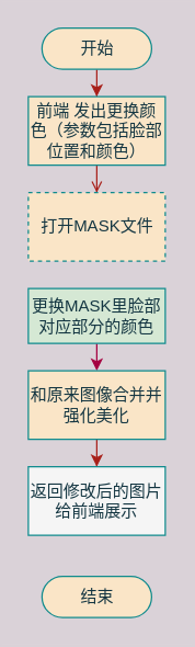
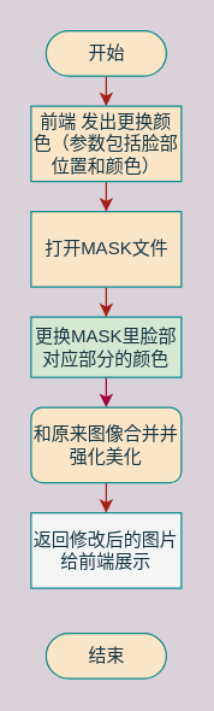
  <mxCell id="0" />
  <mxCell id="1" parent="0" />
  <mxCell id="2" value="" style="edgeStyle=orthogonalEdgeStyle;rounded=0;orthogonalLoop=1;jettySize=auto;html=1;labelBackgroundColor=#DAD2D8;strokeColor=#A8201A;fontColor=#143642;" parent="1" source="3" target="5" edge="1"><mxGeometry relative="1" as="geometry" /></mxCell>
  <mxCell id="3" value="开始" style="html=1;dashed=0;whitespace=wrap;shape=mxgraph.dfd.start;fillColor=#FAE5C7;strokeColor=#0F8B8D;fontColor=#143642;" parent="1" vertex="1"><mxGeometry x="30" y="20" width="80" height="30" as="geometry" /></mxCell>
- <mxCell id="4" value="" style="edgeStyle=orthogonalEdgeStyle;rounded=0;orthogonalLoop=1;jettySize=auto;html=1;labelBackgroundColor=#DAD2D8;strokeColor=#A8201A;fontColor=#143642;endArrow=open;" parent="1" source="5" target="7" edge="1"><mxGeometry relative="1" as="geometry" /></mxCell>
+ <mxCell id="4" value="" style="edgeStyle=orthogonalEdgeStyle;rounded=0;orthogonalLoop=1;jettySize=auto;html=1;labelBackgroundColor=#DAD2D8;strokeColor=#A8201A;fontColor=#143642;" parent="1" source="5" target="7" edge="1"><mxGeometry relative="1" as="geometry" /></mxCell>
  <mxCell id="5" value="前端 发出更换颜色（参数包括脸部位置和颜色）" style="html=1;dashed=0;whitespace=wrap;fillColor=#FAE5C7;strokeColor=#0F8B8D;fontColor=#143642;whiteSpace=wrap;" parent="1" vertex="1"><mxGeometry x="20" y="70" width="100" height="50" as="geometry" /></mxCell>
- <mxCell id="7" value="打开MASK文件" style="html=1;dashed=1;whitespace=wrap;fillColor=#FAE5C7;strokeColor=#0F8B8D;fontColor=#143642;" parent="1" vertex="1"><mxGeometry x="20" y="140" width="100" height="50" as="geometry" /></mxCell>
+ <mxCell id="6" value="" style="edgeStyle=orthogonalEdgeStyle;rounded=0;orthogonalLoop=1;jettySize=auto;html=1;labelBackgroundColor=#DAD2D8;strokeColor=#A8201A;fontColor=#143642;entryX=0.5;entryY=0;entryDx=0;entryDy=0;" parent="1" source="7" target="10" edge="1"><mxGeometry relative="1" as="geometry"><mxPoint x="70" y="250" as="targetPoint" /></mxGeometry></mxCell>
+ <mxCell id="7" value="打开MASK文件" style="html=1;dashed=0;whitespace=wrap;fillColor=#FAE5C7;strokeColor=#0F8B8D;fontColor=#143642;" parent="1" vertex="1"><mxGeometry x="20" y="140" width="100" height="50" as="geometry" /></mxCell>
  <mxCell id="8" value="结束" style="html=1;dashed=0;whitespace=wrap;shape=mxgraph.dfd.start;fillColor=#FAE5C7;strokeColor=#0F8B8D;fontColor=#143642;" parent="1" vertex="1"><mxGeometry x="30" y="420" width="80" height="30" as="geometry" /></mxCell>
  <mxCell id="9" style="edgeStyle=orthogonalEdgeStyle;rounded=0;orthogonalLoop=1;jettySize=auto;html=1;exitX=0.5;exitY=1;exitDx=0;exitDy=0;entryX=0.5;entryY=0;entryDx=0;entryDy=0;fontColor=#F01179;labelBackgroundColor=#2A101A;labelBorderColor=none;fillColor=#d80073;strokeColor=#A50040;" edge="1" parent="1" source="10" target="12"><mxGeometry relative="1" as="geometry" /></mxCell>
  <mxCell id="10" value="更换MASK里脸部对应部分的颜色" style="html=1;dashed=0;whitespace=wrap;fillColor=#d5e8d4;strokeColor=#0F8B8D;fontColor=#143642;whiteSpace=wrap;" parent="1" vertex="1"><mxGeometry x="20" y="210" width="100" height="40" as="geometry" /></mxCell>
  <mxCell id="11" value="" style="edgeStyle=orthogonalEdgeStyle;rounded=0;orthogonalLoop=1;jettySize=auto;html=1;labelBackgroundColor=#DAD2D8;strokeColor=#A8201A;fontColor=#143642;" parent="1" source="12" target="13" edge="1"><mxGeometry relative="1" as="geometry" /></mxCell>
- <mxCell id="12" value="和原来图像合并并强化美化" style="html=1;dashed=0;whitespace=wrap;fillColor=#FAE5C7;strokeColor=#0F8B8D;fontColor=#143642;whiteSpace=wrap;" parent="1" vertex="1"><mxGeometry x="20" y="270" width="100" height="50" as="geometry" /></mxCell>
+ <mxCell id="12" value="和原来图像合并并强化美化" style="html=1;dashed=0;whitespace=wrap;fillColor=#FAE5C7;strokeColor=#0F8B8D;fontColor=#143642;whiteSpace=wrap;rounded=1;" parent="1" vertex="1"><mxGeometry x="20" y="270" width="100" height="50" as="geometry" /></mxCell>
  <mxCell id="13" value="返回修改后的图片给前端展示" style="html=1;dashed=0;whitespace=wrap;fillColor=#f5f5f5;strokeColor=#0F8B8D;fontColor=#143642;whiteSpace=wrap;" parent="1" vertex="1"><mxGeometry x="20" y="340" width="100" height="50" as="geometry" /></mxCell>
